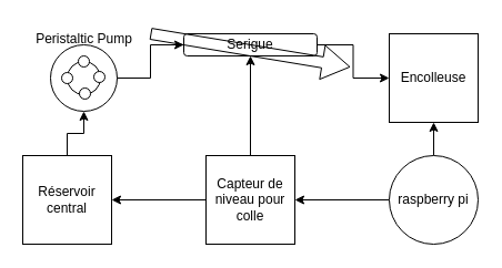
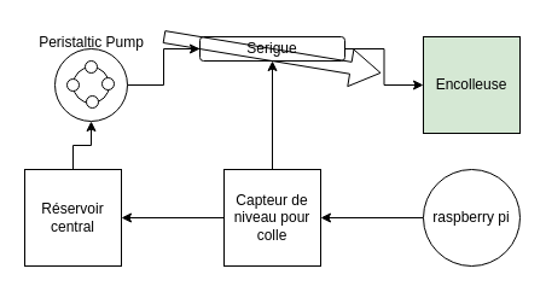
  <mxCell id="0" />
  <mxCell id="1" parent="0" />
  <mxCell id="2" style="edgeStyle=orthogonalEdgeStyle;rounded=0;orthogonalLoop=1;jettySize=auto;html=1;entryX=0.5;entryY=1;entryDx=0;entryDy=0;" parent="1" source="3" target="5" edge="1"><mxGeometry relative="1" as="geometry" /></mxCell>
  <mxCell id="3" value="Réservoir central" style="whiteSpace=wrap;html=1;aspect=fixed;" parent="1" vertex="1"><mxGeometry x="20" y="140" width="80" height="80" as="geometry" /></mxCell>
  <mxCell id="4" value="" style="group" parent="1" vertex="1" connectable="0"><mxGeometry x="45" y="40" width="60" height="60" as="geometry" /></mxCell>
  <mxCell id="5" value="" style="ellipse;whiteSpace=wrap;html=1;aspect=fixed;" parent="4" vertex="1"><mxGeometry width="60" height="60" as="geometry" /></mxCell>
  <mxCell id="6" value="" style="ellipse;whiteSpace=wrap;html=1;aspect=fixed;" parent="4" vertex="1"><mxGeometry x="15" y="15" width="30" height="30" as="geometry" /></mxCell>
  <mxCell id="7" value="" style="ellipse;whiteSpace=wrap;html=1;aspect=fixed;" parent="4" vertex="1"><mxGeometry x="25" y="10" width="10" height="10" as="geometry" /></mxCell>
  <mxCell id="8" value="" style="ellipse;whiteSpace=wrap;html=1;aspect=fixed;" parent="4" vertex="1"><mxGeometry x="10" y="25" width="10" height="10" as="geometry" /></mxCell>
  <mxCell id="9" value="" style="ellipse;whiteSpace=wrap;html=1;aspect=fixed;" parent="4" vertex="1"><mxGeometry x="39" y="24" width="10" height="10" as="geometry" /></mxCell>
  <mxCell id="10" value="" style="ellipse;whiteSpace=wrap;html=1;aspect=fixed;" parent="4" vertex="1"><mxGeometry x="26" y="39" width="10" height="10" as="geometry" /></mxCell>
  <mxCell id="11" value="Peristaltic Pump" style="text;html=1;align=center;verticalAlign=middle;resizable=0;points=[];autosize=1;strokeColor=none;fillColor=none;" parent="1" vertex="1"><mxGeometry x="20" y="20" width="110" height="30" as="geometry" /></mxCell>
- <mxCell id="12" value="Encolleuse" style="whiteSpace=wrap;html=1;aspect=fixed;" parent="1" vertex="1"><mxGeometry x="350" y="30" width="80" height="80" as="geometry" /></mxCell>
+ <mxCell id="12" value="Encolleuse" style="whiteSpace=wrap;html=1;aspect=fixed;fillColor=#d5e8d4;" parent="1" vertex="1"><mxGeometry x="350" y="30" width="80" height="80" as="geometry" /></mxCell>
  <mxCell id="13" style="edgeStyle=orthogonalEdgeStyle;rounded=0;orthogonalLoop=1;jettySize=auto;html=1;entryX=1;entryY=0.5;entryDx=0;entryDy=0;" parent="1" source="15" target="18" edge="1"><mxGeometry relative="1" as="geometry" /></mxCell>
- <mxCell id="14" style="edgeStyle=orthogonalEdgeStyle;rounded=0;orthogonalLoop=1;jettySize=auto;html=1;entryX=0.5;entryY=1;entryDx=0;entryDy=0;" parent="1" source="15" target="12" edge="1"><mxGeometry relative="1" as="geometry" /></mxCell>
  <mxCell id="15" value="raspberry pi" style="ellipse;whiteSpace=wrap;html=1;aspect=fixed;" parent="1" vertex="1"><mxGeometry x="350" y="140" width="80" height="80" as="geometry" /></mxCell>
  <mxCell id="16" style="edgeStyle=orthogonalEdgeStyle;rounded=0;orthogonalLoop=1;jettySize=auto;html=1;entryX=0.5;entryY=1;entryDx=0;entryDy=0;" parent="1" source="18" target="20" edge="1"><mxGeometry relative="1" as="geometry" /></mxCell>
  <mxCell id="17" style="edgeStyle=orthogonalEdgeStyle;rounded=0;orthogonalLoop=1;jettySize=auto;html=1;" parent="1" source="18" target="3" edge="1"><mxGeometry relative="1" as="geometry" /></mxCell>
  <mxCell id="18" value="Capteur de niveau pour colle" style="whiteSpace=wrap;html=1;aspect=fixed;" parent="1" vertex="1"><mxGeometry x="185" y="140" width="80" height="80" as="geometry" /></mxCell>
  <mxCell id="19" style="edgeStyle=orthogonalEdgeStyle;rounded=0;orthogonalLoop=1;jettySize=auto;html=1;entryX=0;entryY=0.5;entryDx=0;entryDy=0;" parent="1" source="20" target="12" edge="1"><mxGeometry relative="1" as="geometry" /></mxCell>
  <mxCell id="20" value="Serigue" style="rounded=1;whiteSpace=wrap;html=1;" parent="1" vertex="1"><mxGeometry x="165" y="30" width="120" height="20" as="geometry" /></mxCell>
  <mxCell id="21" style="edgeStyle=orthogonalEdgeStyle;rounded=0;orthogonalLoop=1;jettySize=auto;html=1;entryX=0;entryY=0.5;entryDx=0;entryDy=0;" parent="1" source="5" target="20" edge="1"><mxGeometry relative="1" as="geometry" /></mxCell>
  <mxCell id="22" value="" style="shape=flexArrow;endArrow=classic;html=1;rounded=0;fontSize=12;startSize=8;endSize=8;curved=1;" parent="1" edge="1"><mxGeometry width="50" height="50" relative="1" as="geometry"><mxPoint x="135" y="30" as="sourcePoint" /><mxPoint x="315" y="60" as="targetPoint" /></mxGeometry></mxCell>
